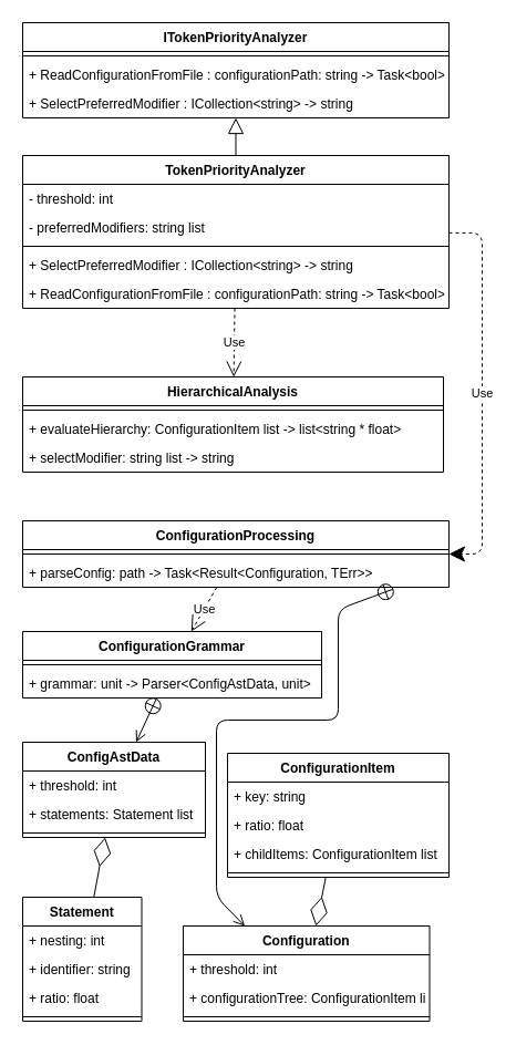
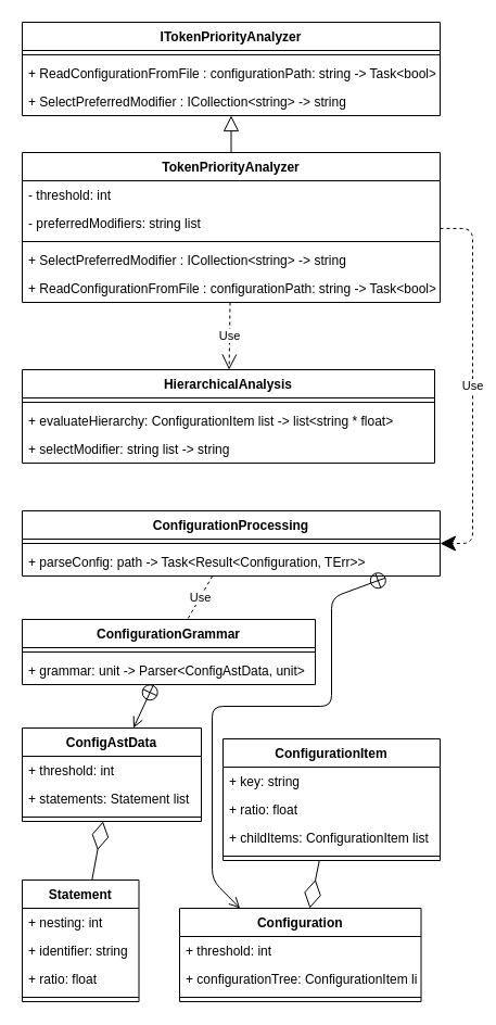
  <mxCell id="0" />
  <mxCell id="1" parent="0" />
  <mxCell id="2" value="ConfigurationGrammar" style="swimlane;fontStyle=1;align=center;verticalAlign=top;childLayout=stackLayout;horizontal=1;startSize=26;horizontalStack=0;resizeParent=1;resizeParentMax=0;resizeLast=0;collapsible=1;marginBottom=0;" vertex="1" parent="1"><mxGeometry x="20" y="570" width="270" height="60" as="geometry"><mxRectangle x="132.5" y="710" width="210" height="30" as="alternateBounds" /></mxGeometry></mxCell>
  <mxCell id="3" value="" style="line;strokeWidth=1;fillColor=none;align=left;verticalAlign=middle;spacingTop=-1;spacingLeft=3;spacingRight=3;rotatable=0;labelPosition=right;points=[];portConstraint=eastwest;strokeColor=inherit;" vertex="1" parent="2"><mxGeometry y="26" width="270" height="8" as="geometry" /></mxCell>
  <mxCell id="4" value="+ grammar: unit -&gt; Parser&lt;ConfigAstData, unit&gt;" style="text;strokeColor=none;fillColor=none;align=left;verticalAlign=top;spacingLeft=4;spacingRight=4;overflow=hidden;rotatable=0;points=[[0,0.5],[1,0.5]];portConstraint=eastwest;" vertex="1" parent="2"><mxGeometry y="34" width="270" height="26" as="geometry" /></mxCell>
  <mxCell id="5" value="Statement" style="swimlane;fontStyle=1;align=center;verticalAlign=top;childLayout=stackLayout;horizontal=1;startSize=26;horizontalStack=0;resizeParent=1;resizeParentMax=0;resizeLast=0;collapsible=1;marginBottom=0;" vertex="1" parent="1"><mxGeometry x="20" y="810" width="107.5" height="112" as="geometry"><mxRectangle x="132.5" y="810" width="197.5" height="30" as="alternateBounds" /></mxGeometry></mxCell>
  <mxCell id="6" value="+ nesting: int" style="text;strokeColor=none;fillColor=none;align=left;verticalAlign=top;spacingLeft=4;spacingRight=4;overflow=hidden;rotatable=0;points=[[0,0.5],[1,0.5]];portConstraint=eastwest;" vertex="1" parent="5"><mxGeometry y="26" width="107.5" height="26" as="geometry" /></mxCell>
  <mxCell id="7" value="+ identifier: string" style="text;strokeColor=none;fillColor=none;align=left;verticalAlign=top;spacingLeft=4;spacingRight=4;overflow=hidden;rotatable=0;points=[[0,0.5],[1,0.5]];portConstraint=eastwest;" vertex="1" parent="5"><mxGeometry y="52" width="107.5" height="26" as="geometry" /></mxCell>
  <mxCell id="8" value="+ ratio: float" style="text;strokeColor=none;fillColor=none;align=left;verticalAlign=top;spacingLeft=4;spacingRight=4;overflow=hidden;rotatable=0;points=[[0,0.5],[1,0.5]];portConstraint=eastwest;" vertex="1" parent="5"><mxGeometry y="78" width="107.5" height="26" as="geometry" /></mxCell>
  <mxCell id="9" value="" style="line;strokeWidth=1;fillColor=none;align=left;verticalAlign=middle;spacingTop=-1;spacingLeft=3;spacingRight=3;rotatable=0;labelPosition=right;points=[];portConstraint=eastwest;strokeColor=inherit;" vertex="1" parent="5"><mxGeometry y="104" width="107.5" height="8" as="geometry" /></mxCell>
  <mxCell id="10" value="ConfigAstData" style="swimlane;fontStyle=1;align=center;verticalAlign=top;childLayout=stackLayout;horizontal=1;startSize=26;horizontalStack=0;resizeParent=1;resizeParentMax=0;resizeLast=0;collapsible=1;marginBottom=0;" vertex="1" parent="1"><mxGeometry x="20" y="670" width="165" height="86" as="geometry"><mxRectangle x="132.5" y="810" width="197.5" height="30" as="alternateBounds" /></mxGeometry></mxCell>
  <mxCell id="11" value="+ threshold: int" style="text;strokeColor=none;fillColor=none;align=left;verticalAlign=top;spacingLeft=4;spacingRight=4;overflow=hidden;rotatable=0;points=[[0,0.5],[1,0.5]];portConstraint=eastwest;" vertex="1" parent="10"><mxGeometry y="26" width="165" height="26" as="geometry" /></mxCell>
  <mxCell id="12" value="+ statements: Statement list" style="text;strokeColor=none;fillColor=none;align=left;verticalAlign=top;spacingLeft=4;spacingRight=4;overflow=hidden;rotatable=0;points=[[0,0.5],[1,0.5]];portConstraint=eastwest;" vertex="1" parent="10"><mxGeometry y="52" width="165" height="26" as="geometry" /></mxCell>
  <mxCell id="13" value="" style="line;strokeWidth=1;fillColor=none;align=left;verticalAlign=middle;spacingTop=-1;spacingLeft=3;spacingRight=3;rotatable=0;labelPosition=right;points=[];portConstraint=eastwest;strokeColor=inherit;" vertex="1" parent="10"><mxGeometry y="78" width="165" height="8" as="geometry" /></mxCell>
  <mxCell id="14" value="" style="endArrow=open;startArrow=circlePlus;endFill=0;startFill=0;endSize=8;html=1;" edge="1" parent="1" source="2" target="10"><mxGeometry width="160" relative="1" as="geometry"><mxPoint x="308" y="600" as="sourcePoint" /><mxPoint x="468" y="600" as="targetPoint" /></mxGeometry></mxCell>
  <mxCell id="15" value="" style="endArrow=diamondThin;endFill=0;endSize=24;html=1;" edge="1" parent="1" source="5" target="10"><mxGeometry width="160" relative="1" as="geometry"><mxPoint x="358" y="660" as="sourcePoint" /><mxPoint x="518" y="660" as="targetPoint" /></mxGeometry></mxCell>
  <mxCell id="16" value="ConfigurationProcessing" style="swimlane;fontStyle=1;align=center;verticalAlign=top;childLayout=stackLayout;horizontal=1;startSize=26;horizontalStack=0;resizeParent=1;resizeParentMax=0;resizeLast=0;collapsible=1;marginBottom=0;" vertex="1" parent="1"><mxGeometry x="20" y="470" width="385" height="60" as="geometry"><mxRectangle x="132.5" y="710" width="210" height="30" as="alternateBounds" /></mxGeometry></mxCell>
  <mxCell id="17" value="" style="line;strokeWidth=1;fillColor=none;align=left;verticalAlign=middle;spacingTop=-1;spacingLeft=3;spacingRight=3;rotatable=0;labelPosition=right;points=[];portConstraint=eastwest;strokeColor=inherit;" vertex="1" parent="16"><mxGeometry y="26" width="385" height="8" as="geometry" /></mxCell>
  <mxCell id="18" value="+ parseConfig: path -&gt; Task&lt;Result&lt;Configuration, TErr&gt;&gt;" style="text;strokeColor=none;fillColor=none;align=left;verticalAlign=top;spacingLeft=4;spacingRight=4;overflow=hidden;rotatable=0;points=[[0,0.5],[1,0.5]];portConstraint=eastwest;" vertex="1" parent="16"><mxGeometry y="34" width="385" height="26" as="geometry" /></mxCell>
  <mxCell id="19" value="ConfigurationItem" style="swimlane;fontStyle=1;align=center;verticalAlign=top;childLayout=stackLayout;horizontal=1;startSize=26;horizontalStack=0;resizeParent=1;resizeParentMax=0;resizeLast=0;collapsible=1;marginBottom=0;" vertex="1" parent="1"><mxGeometry x="205" y="680" width="200" height="112" as="geometry"><mxRectangle x="132.5" y="810" width="197.5" height="30" as="alternateBounds" /></mxGeometry></mxCell>
  <mxCell id="20" value="+ key: string" style="text;strokeColor=none;fillColor=none;align=left;verticalAlign=top;spacingLeft=4;spacingRight=4;overflow=hidden;rotatable=0;points=[[0,0.5],[1,0.5]];portConstraint=eastwest;" vertex="1" parent="19"><mxGeometry y="26" width="200" height="26" as="geometry" /></mxCell>
  <mxCell id="21" value="+ ratio: float" style="text;strokeColor=none;fillColor=none;align=left;verticalAlign=top;spacingLeft=4;spacingRight=4;overflow=hidden;rotatable=0;points=[[0,0.5],[1,0.5]];portConstraint=eastwest;" vertex="1" parent="19"><mxGeometry y="52" width="200" height="26" as="geometry" /></mxCell>
  <mxCell id="22" value="+ childItems: ConfigurationItem list" style="text;strokeColor=none;fillColor=none;align=left;verticalAlign=top;spacingLeft=4;spacingRight=4;overflow=hidden;rotatable=0;points=[[0,0.5],[1,0.5]];portConstraint=eastwest;" vertex="1" parent="19"><mxGeometry y="78" width="200" height="26" as="geometry" /></mxCell>
  <mxCell id="23" value="" style="line;strokeWidth=1;fillColor=none;align=left;verticalAlign=middle;spacingTop=-1;spacingLeft=3;spacingRight=3;rotatable=0;labelPosition=right;points=[];portConstraint=eastwest;strokeColor=inherit;" vertex="1" parent="19"><mxGeometry y="104" width="200" height="8" as="geometry" /></mxCell>
- <mxCell id="24" value="Use" style="endArrow=open;endSize=12;dashed=1;html=1;" edge="1" parent="1" source="16" target="2"><mxGeometry width="160" relative="1" as="geometry"><mxPoint x="248" y="770" as="sourcePoint" /><mxPoint x="408" y="770" as="targetPoint" /></mxGeometry></mxCell>
+ <mxCell id="24" value="Use" style="endArrow=none;endSize=12;dashed=1;html=1;" edge="1" parent="1" source="16" target="2"><mxGeometry width="160" relative="1" as="geometry"><mxPoint x="248" y="770" as="sourcePoint" /><mxPoint x="408" y="770" as="targetPoint" /></mxGeometry></mxCell>
  <mxCell id="25" value="Configuration" style="swimlane;fontStyle=1;align=center;verticalAlign=top;childLayout=stackLayout;horizontal=1;startSize=26;horizontalStack=0;resizeParent=1;resizeParentMax=0;resizeLast=0;collapsible=1;marginBottom=0;" vertex="1" parent="1"><mxGeometry x="165" y="836" width="222.5" height="86" as="geometry"><mxRectangle x="132.5" y="810" width="197.5" height="30" as="alternateBounds" /></mxGeometry></mxCell>
  <mxCell id="26" value="+ threshold: int" style="text;strokeColor=none;fillColor=none;align=left;verticalAlign=top;spacingLeft=4;spacingRight=4;overflow=hidden;rotatable=0;points=[[0,0.5],[1,0.5]];portConstraint=eastwest;" vertex="1" parent="25"><mxGeometry y="26" width="222.5" height="26" as="geometry" /></mxCell>
  <mxCell id="27" value="+ configurationTree: ConfigurationItem list" style="text;strokeColor=none;fillColor=none;align=left;verticalAlign=top;spacingLeft=4;spacingRight=4;overflow=hidden;rotatable=0;points=[[0,0.5],[1,0.5]];portConstraint=eastwest;" vertex="1" parent="25"><mxGeometry y="52" width="222.5" height="26" as="geometry" /></mxCell>
  <mxCell id="28" value="" style="line;strokeWidth=1;fillColor=none;align=left;verticalAlign=middle;spacingTop=-1;spacingLeft=3;spacingRight=3;rotatable=0;labelPosition=right;points=[];portConstraint=eastwest;strokeColor=inherit;" vertex="1" parent="25"><mxGeometry y="78" width="222.5" height="8" as="geometry" /></mxCell>
  <mxCell id="29" value="" style="endArrow=diamondThin;endFill=0;endSize=24;html=1;" edge="1" parent="1" source="19" target="25"><mxGeometry width="160" relative="1" as="geometry"><mxPoint x="105.5" y="612.612" as="sourcePoint" /><mxPoint x="158" y="609.303" as="targetPoint" /></mxGeometry></mxCell>
  <mxCell id="30" value="" style="endArrow=open;startArrow=circlePlus;endFill=0;startFill=0;endSize=8;html=1;exitX=0.871;exitY=1.055;exitDx=0;exitDy=0;exitPerimeter=0;entryX=0.25;entryY=0;entryDx=0;entryDy=0;" edge="1" parent="1" source="18" target="25"><mxGeometry width="160" relative="1" as="geometry"><mxPoint x="231.974" y="690" as="sourcePoint" /><mxPoint x="245.137" y="646" as="targetPoint" /><Array as="points"><mxPoint x="305" y="550" /><mxPoint x="305" y="650" /><mxPoint x="195" y="650" /><mxPoint x="195" y="810" /></Array></mxGeometry></mxCell>
  <mxCell id="31" value="HierarchicalAnalysis" style="swimlane;fontStyle=1;align=center;verticalAlign=top;childLayout=stackLayout;horizontal=1;startSize=26;horizontalStack=0;resizeParent=1;resizeParentMax=0;resizeLast=0;collapsible=1;marginBottom=0;" vertex="1" parent="1"><mxGeometry x="20" y="340" width="380" height="86" as="geometry"><mxRectangle x="132.5" y="710" width="210" height="30" as="alternateBounds" /></mxGeometry></mxCell>
  <mxCell id="32" value="" style="line;strokeWidth=1;fillColor=none;align=left;verticalAlign=middle;spacingTop=-1;spacingLeft=3;spacingRight=3;rotatable=0;labelPosition=right;points=[];portConstraint=eastwest;strokeColor=inherit;" vertex="1" parent="31"><mxGeometry y="26" width="380" height="8" as="geometry" /></mxCell>
  <mxCell id="33" value="+ evaluateHierarchy: ConfigurationItem list -&gt; list&lt;string * float&gt;" style="text;strokeColor=none;fillColor=none;align=left;verticalAlign=top;spacingLeft=4;spacingRight=4;overflow=hidden;rotatable=0;points=[[0,0.5],[1,0.5]];portConstraint=eastwest;fontStyle=0" vertex="1" parent="31"><mxGeometry y="34" width="380" height="26" as="geometry" /></mxCell>
  <mxCell id="34" value="+ selectModifier: string list -&gt; string" style="text;strokeColor=none;fillColor=none;align=left;verticalAlign=top;spacingLeft=4;spacingRight=4;overflow=hidden;rotatable=0;points=[[0,0.5],[1,0.5]];portConstraint=eastwest;fontStyle=0" vertex="1" parent="31"><mxGeometry y="60" width="380" height="26" as="geometry" /></mxCell>
  <mxCell id="35" value="ITokenPriorityAnalyzer" style="swimlane;fontStyle=1;align=center;verticalAlign=top;childLayout=stackLayout;horizontal=1;startSize=26;horizontalStack=0;resizeParent=1;resizeParentMax=0;resizeLast=0;collapsible=1;marginBottom=0;" vertex="1" parent="1"><mxGeometry x="20" y="20" width="385" height="86" as="geometry"><mxRectangle x="132.5" y="710" width="210" height="30" as="alternateBounds" /></mxGeometry></mxCell>
  <mxCell id="36" value="" style="line;strokeWidth=1;fillColor=none;align=left;verticalAlign=middle;spacingTop=-1;spacingLeft=3;spacingRight=3;rotatable=0;labelPosition=right;points=[];portConstraint=eastwest;strokeColor=inherit;" vertex="1" parent="35"><mxGeometry y="26" width="385" height="8" as="geometry" /></mxCell>
  <mxCell id="37" value="+ ReadConfigurationFromFile : configurationPath: string -&gt; Task&lt;bool&gt;" style="text;strokeColor=none;fillColor=none;align=left;verticalAlign=top;spacingLeft=4;spacingRight=4;overflow=hidden;rotatable=0;points=[[0,0.5],[1,0.5]];portConstraint=eastwest;" vertex="1" parent="35"><mxGeometry y="34" width="385" height="26" as="geometry" /></mxCell>
  <mxCell id="38" value="+ SelectPreferredModifier : ICollection&lt;string&gt; -&gt; string" style="text;strokeColor=none;fillColor=none;align=left;verticalAlign=top;spacingLeft=4;spacingRight=4;overflow=hidden;rotatable=0;points=[[0,0.5],[1,0.5]];portConstraint=eastwest;" vertex="1" parent="35"><mxGeometry y="60" width="385" height="26" as="geometry" /></mxCell>
  <mxCell id="39" value="TokenPriorityAnalyzer" style="swimlane;fontStyle=1;align=center;verticalAlign=top;childLayout=stackLayout;horizontal=1;startSize=26;horizontalStack=0;resizeParent=1;resizeParentMax=0;resizeLast=0;collapsible=1;marginBottom=0;" vertex="1" parent="1"><mxGeometry x="20" y="140" width="385" height="138" as="geometry"><mxRectangle x="132.5" y="710" width="210" height="30" as="alternateBounds" /></mxGeometry></mxCell>
  <mxCell id="40" value="- threshold: int" style="text;strokeColor=none;fillColor=none;align=left;verticalAlign=top;spacingLeft=4;spacingRight=4;overflow=hidden;rotatable=0;points=[[0,0.5],[1,0.5]];portConstraint=eastwest;" vertex="1" parent="39"><mxGeometry y="26" width="385" height="26" as="geometry" /></mxCell>
  <mxCell id="41" value="- preferredModifiers: string list" style="text;strokeColor=none;fillColor=none;align=left;verticalAlign=top;spacingLeft=4;spacingRight=4;overflow=hidden;rotatable=0;points=[[0,0.5],[1,0.5]];portConstraint=eastwest;" vertex="1" parent="39"><mxGeometry y="52" width="385" height="26" as="geometry" /></mxCell>
  <mxCell id="42" value="" style="line;strokeWidth=1;fillColor=none;align=left;verticalAlign=middle;spacingTop=-1;spacingLeft=3;spacingRight=3;rotatable=0;labelPosition=right;points=[];portConstraint=eastwest;strokeColor=inherit;" vertex="1" parent="39"><mxGeometry y="78" width="385" height="8" as="geometry" /></mxCell>
  <mxCell id="43" value="+ SelectPreferredModifier : ICollection&lt;string&gt; -&gt; string" style="text;strokeColor=none;fillColor=none;align=left;verticalAlign=top;spacingLeft=4;spacingRight=4;overflow=hidden;rotatable=0;points=[[0,0.5],[1,0.5]];portConstraint=eastwest;" vertex="1" parent="39"><mxGeometry y="86" width="385" height="26" as="geometry" /></mxCell>
  <mxCell id="44" value="+ ReadConfigurationFromFile : configurationPath: string -&gt; Task&lt;bool&gt;" style="text;strokeColor=none;fillColor=none;align=left;verticalAlign=top;spacingLeft=4;spacingRight=4;overflow=hidden;rotatable=0;points=[[0,0.5],[1,0.5]];portConstraint=eastwest;" vertex="1" parent="39"><mxGeometry y="112" width="385" height="26" as="geometry" /></mxCell>
  <mxCell id="45" value="" style="endArrow=block;dashed=0;endFill=0;endSize=12;html=1;" edge="1" parent="1" source="39" target="35"><mxGeometry width="160" relative="1" as="geometry"><mxPoint x="-508.75" y="-90" as="sourcePoint" /><mxPoint x="-501.25" y="-120" as="targetPoint" /></mxGeometry></mxCell>
  <mxCell id="46" value="Use" style="endArrow=open;endSize=12;dashed=1;html=1;" edge="1" parent="1" source="39" target="31"><mxGeometry width="160" relative="1" as="geometry"><mxPoint x="475" y="370" as="sourcePoint" /><mxPoint x="635" y="370" as="targetPoint" /></mxGeometry></mxCell>
  <mxCell id="47" value="Use" style="endArrow=classic;endSize=12;dashed=1;html=1;" edge="1" parent="1" source="39" target="16"><mxGeometry width="160" relative="1" as="geometry"><mxPoint x="221.509" y="288" as="sourcePoint" /><mxPoint x="220.618" y="350" as="targetPoint" /><Array as="points"><mxPoint x="435" y="210" /><mxPoint x="435" y="500" /></Array></mxGeometry></mxCell>
